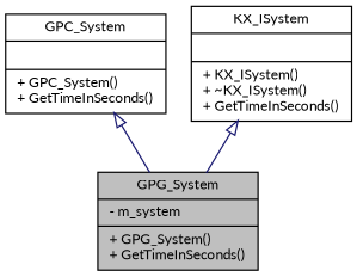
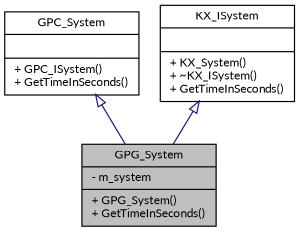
  digraph {
    fontname=Lato
    node [color=black fillcolor=white fontname=Lato fontsize=10 shape=record style=filled]
    edge [arrowtail=empty color=midnightblue dir=back fontname=Lato fontsize=10 labelfontname=Helvetica labelfontsize=10 style=solid]
    n1 [fillcolor=grey75 fontcolor=black height=0.2 label="{GPG_System\n|- m_system\l|+ GPG_System()\l+ GetTimeInSeconds()\l}" width=0.4]
-   n2 [height=0.2 label="{GPC_System\n||+ GPC_System()\l+ GetTimeInSeconds()\l}" width=0.4]
-   n3 [height=0.2 label="{KX_ISystem\n||+ KX_ISystem()\l+ ~KX_ISystem()\l+ GetTimeInSeconds()\l}" width=0.4]
+   n2 [height=0.2 label="{GPC_System\n||+ GPC_ISystem()\l+ GetTimeInSeconds()\l}" width=0.4]
+   n3 [height=0.2 label="{KX_ISystem\n||+ KX_System()\l+ ~KX_ISystem()\l+ GetTimeInSeconds()\l}" width=0.4]
    n2 -> n1
    n3 -> n1
  }
